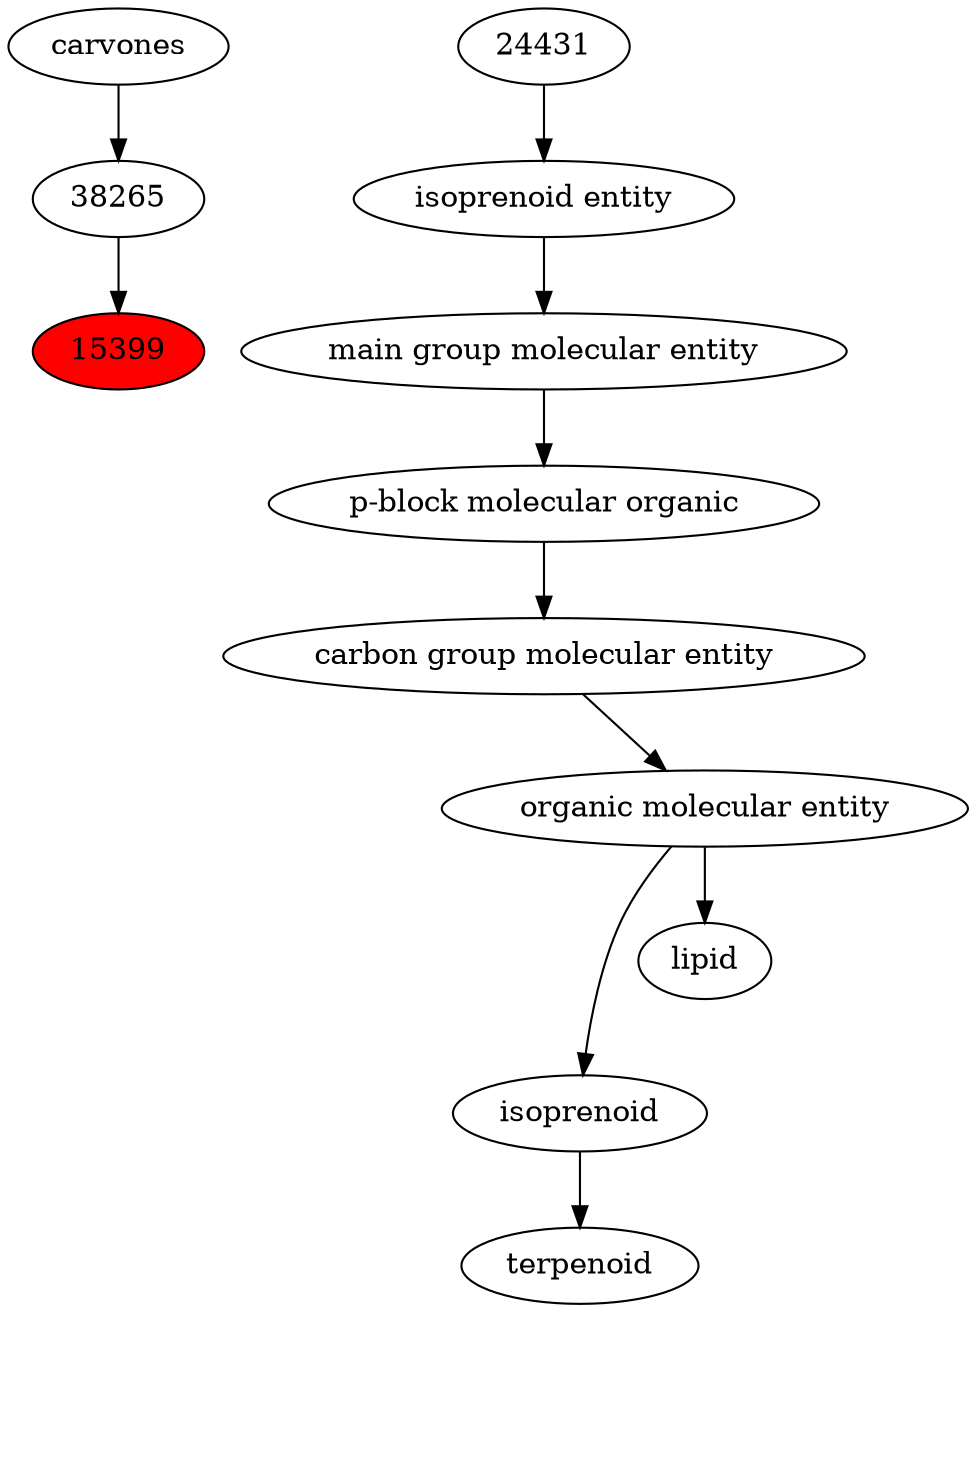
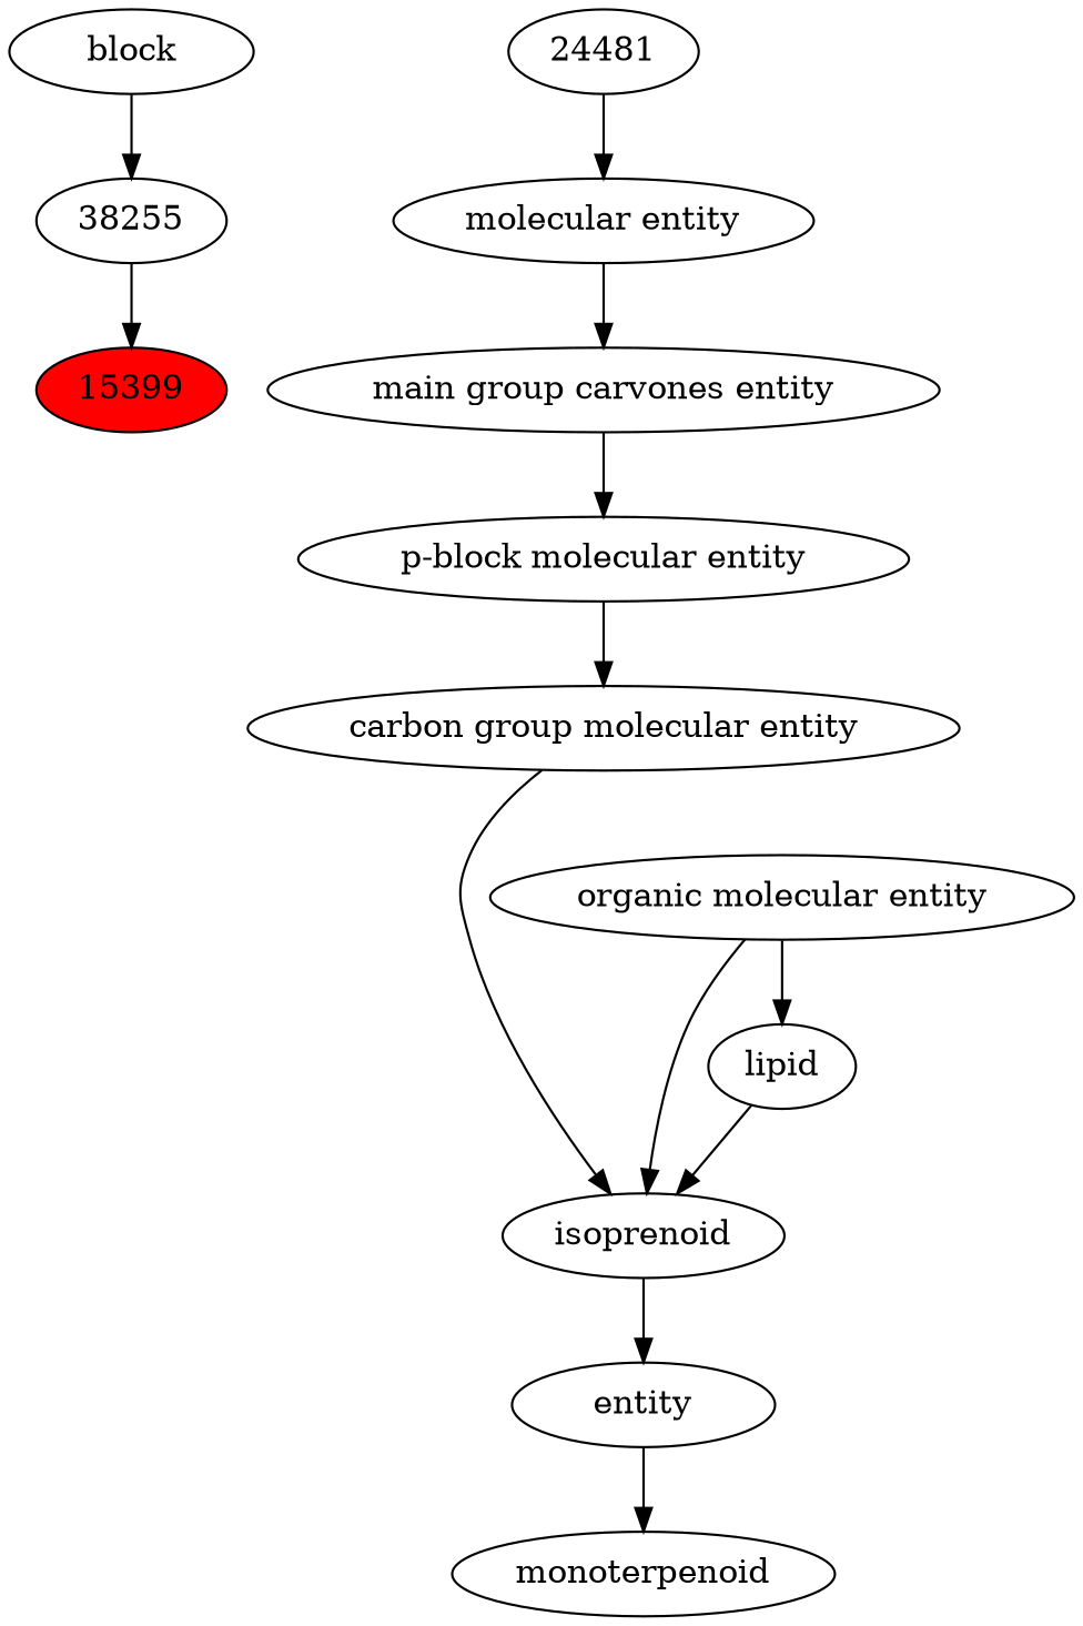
  digraph {
    n1 [fillcolor=red label=15399 style=filled]
-   n2 [label=38265]
-   n3 [label=carvones]
-   n5 [label=terpenoid]
+   n2 [label=38255]
+   n3 [label=block]
+   n4 [label=monoterpenoid]
+   n5 [label=entity]
    n6 [label=isoprenoid]
    n7 [label=lipid]
    n8 [label="organic molecular entity"]
    n9 [label="carbon group molecular entity"]
-   n10 [label="p-block molecular organic"]
-   n11 [label="main group molecular entity"]
-   n12 [label="isoprenoid entity"]
-   n13 [label=24431]
+   n10 [label="p-block molecular entity"]
+   n11 [label="main group carvones entity"]
+   n12 [label="molecular entity"]
+   n13 [label=24481]
    n2 -> n1
    n3 -> n2
+   n5 -> n4
    n6 -> n5
+   n7 -> n6
    n8 -> n6
    n8 -> n7
-   n9 -> n8
+   n9 -> n6
    n10 -> n9
    n11 -> n10
    n12 -> n11
    n13 -> n12
  }
